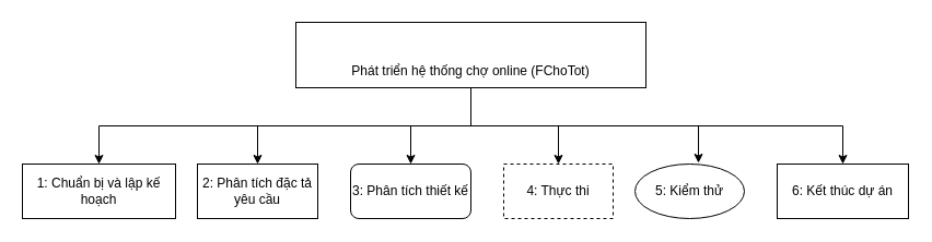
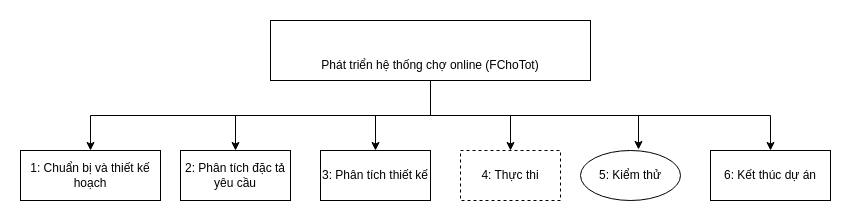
  <mxCell id="0" />
  <mxCell id="1" parent="0" />
  <mxCell id="2" style="edgeStyle=orthogonalEdgeStyle;rounded=0;orthogonalLoop=1;jettySize=auto;html=1;exitX=0.5;exitY=1;exitDx=0;exitDy=0;entryX=0.5;entryY=0;entryDx=0;entryDy=0;" edge="1" parent="1" source="8" target="10"><mxGeometry relative="1" as="geometry" /></mxCell>
  <mxCell id="3" style="edgeStyle=orthogonalEdgeStyle;rounded=0;orthogonalLoop=1;jettySize=auto;html=1;exitX=0.5;exitY=1;exitDx=0;exitDy=0;entryX=0.5;entryY=0;entryDx=0;entryDy=0;" edge="1" parent="1" source="8" target="11"><mxGeometry relative="1" as="geometry" /></mxCell>
  <mxCell id="4" style="edgeStyle=orthogonalEdgeStyle;rounded=0;orthogonalLoop=1;jettySize=auto;html=1;exitX=0.5;exitY=1;exitDx=0;exitDy=0;entryX=0.5;entryY=0;entryDx=0;entryDy=0;" edge="1" parent="1" source="8" target="12"><mxGeometry relative="1" as="geometry" /></mxCell>
  <mxCell id="5" style="edgeStyle=orthogonalEdgeStyle;rounded=0;orthogonalLoop=1;jettySize=auto;html=1;exitX=0.5;exitY=1;exitDx=0;exitDy=0;entryX=0.5;entryY=0;entryDx=0;entryDy=0;" edge="1" parent="1" source="8" target="13"><mxGeometry relative="1" as="geometry" /></mxCell>
  <mxCell id="6" style="edgeStyle=orthogonalEdgeStyle;rounded=0;orthogonalLoop=1;jettySize=auto;html=1;exitX=0.5;exitY=1;exitDx=0;exitDy=0;entryX=0.58;entryY=-0.02;entryDx=0;entryDy=0;entryPerimeter=0;" edge="1" parent="1" source="8" target="14"><mxGeometry relative="1" as="geometry" /></mxCell>
  <mxCell id="7" style="edgeStyle=orthogonalEdgeStyle;rounded=0;orthogonalLoop=1;jettySize=auto;html=1;exitX=0.5;exitY=1;exitDx=0;exitDy=0;" edge="1" parent="1" source="8" target="15"><mxGeometry relative="1" as="geometry" /></mxCell>
  <mxCell id="8" value="" style="rounded=0;whiteSpace=wrap;html=1;" vertex="1" parent="1"><mxGeometry x="270" y="20" width="320" height="60" as="geometry" /></mxCell>
  <mxCell id="9" value="Phát triển hệ thống chợ online (FChoTot)" style="text;html=1;strokeColor=none;fillColor=none;align=center;verticalAlign=middle;whiteSpace=wrap;rounded=0;" vertex="1" parent="1"><mxGeometry x="290" y="55" width="280" height="20" as="geometry" /></mxCell>
- <mxCell id="10" value="1: Chuẩn bị và lập kế hoạch" style="rounded=0;whiteSpace=wrap;html=1;" vertex="1" parent="1"><mxGeometry x="20" y="150" width="140" height="50" as="geometry" /></mxCell>
+ <mxCell id="10" value="1: Chuẩn bị và thiết kế hoạch" style="rounded=0;whiteSpace=wrap;html=1;" vertex="1" parent="1"><mxGeometry x="20" y="150" width="140" height="50" as="geometry" /></mxCell>
  <mxCell id="11" value="2: Phân tích đặc tả yêu cầu" style="rounded=0;whiteSpace=wrap;html=1;" vertex="1" parent="1"><mxGeometry x="180" y="150" width="110" height="50" as="geometry" /></mxCell>
- <mxCell id="12" value="3: Phân tích thiết kế " style="whiteSpace=wrap;html=1;rounded=1;" vertex="1" parent="1"><mxGeometry x="320" y="150" width="110" height="50" as="geometry" /></mxCell>
+ <mxCell id="12" value="3: Phân tích thiết kế " style="rounded=0;whiteSpace=wrap;html=1;" vertex="1" parent="1"><mxGeometry x="320" y="150" width="110" height="50" as="geometry" /></mxCell>
  <mxCell id="13" value="4: Thực thi" style="rounded=0;whiteSpace=wrap;html=1;dashed=1;" vertex="1" parent="1"><mxGeometry x="460" y="150" width="100" height="50" as="geometry" /></mxCell>
  <mxCell id="14" value="5: Kiểm thử" style="ellipse;whiteSpace=wrap;html=1;" vertex="1" parent="1"><mxGeometry x="580" y="150" width="100" height="50" as="geometry" /></mxCell>
  <mxCell id="15" value="6: Kết thúc dự án" style="rounded=0;whiteSpace=wrap;html=1;" vertex="1" parent="1"><mxGeometry x="710" y="150" width="120" height="50" as="geometry" /></mxCell>
